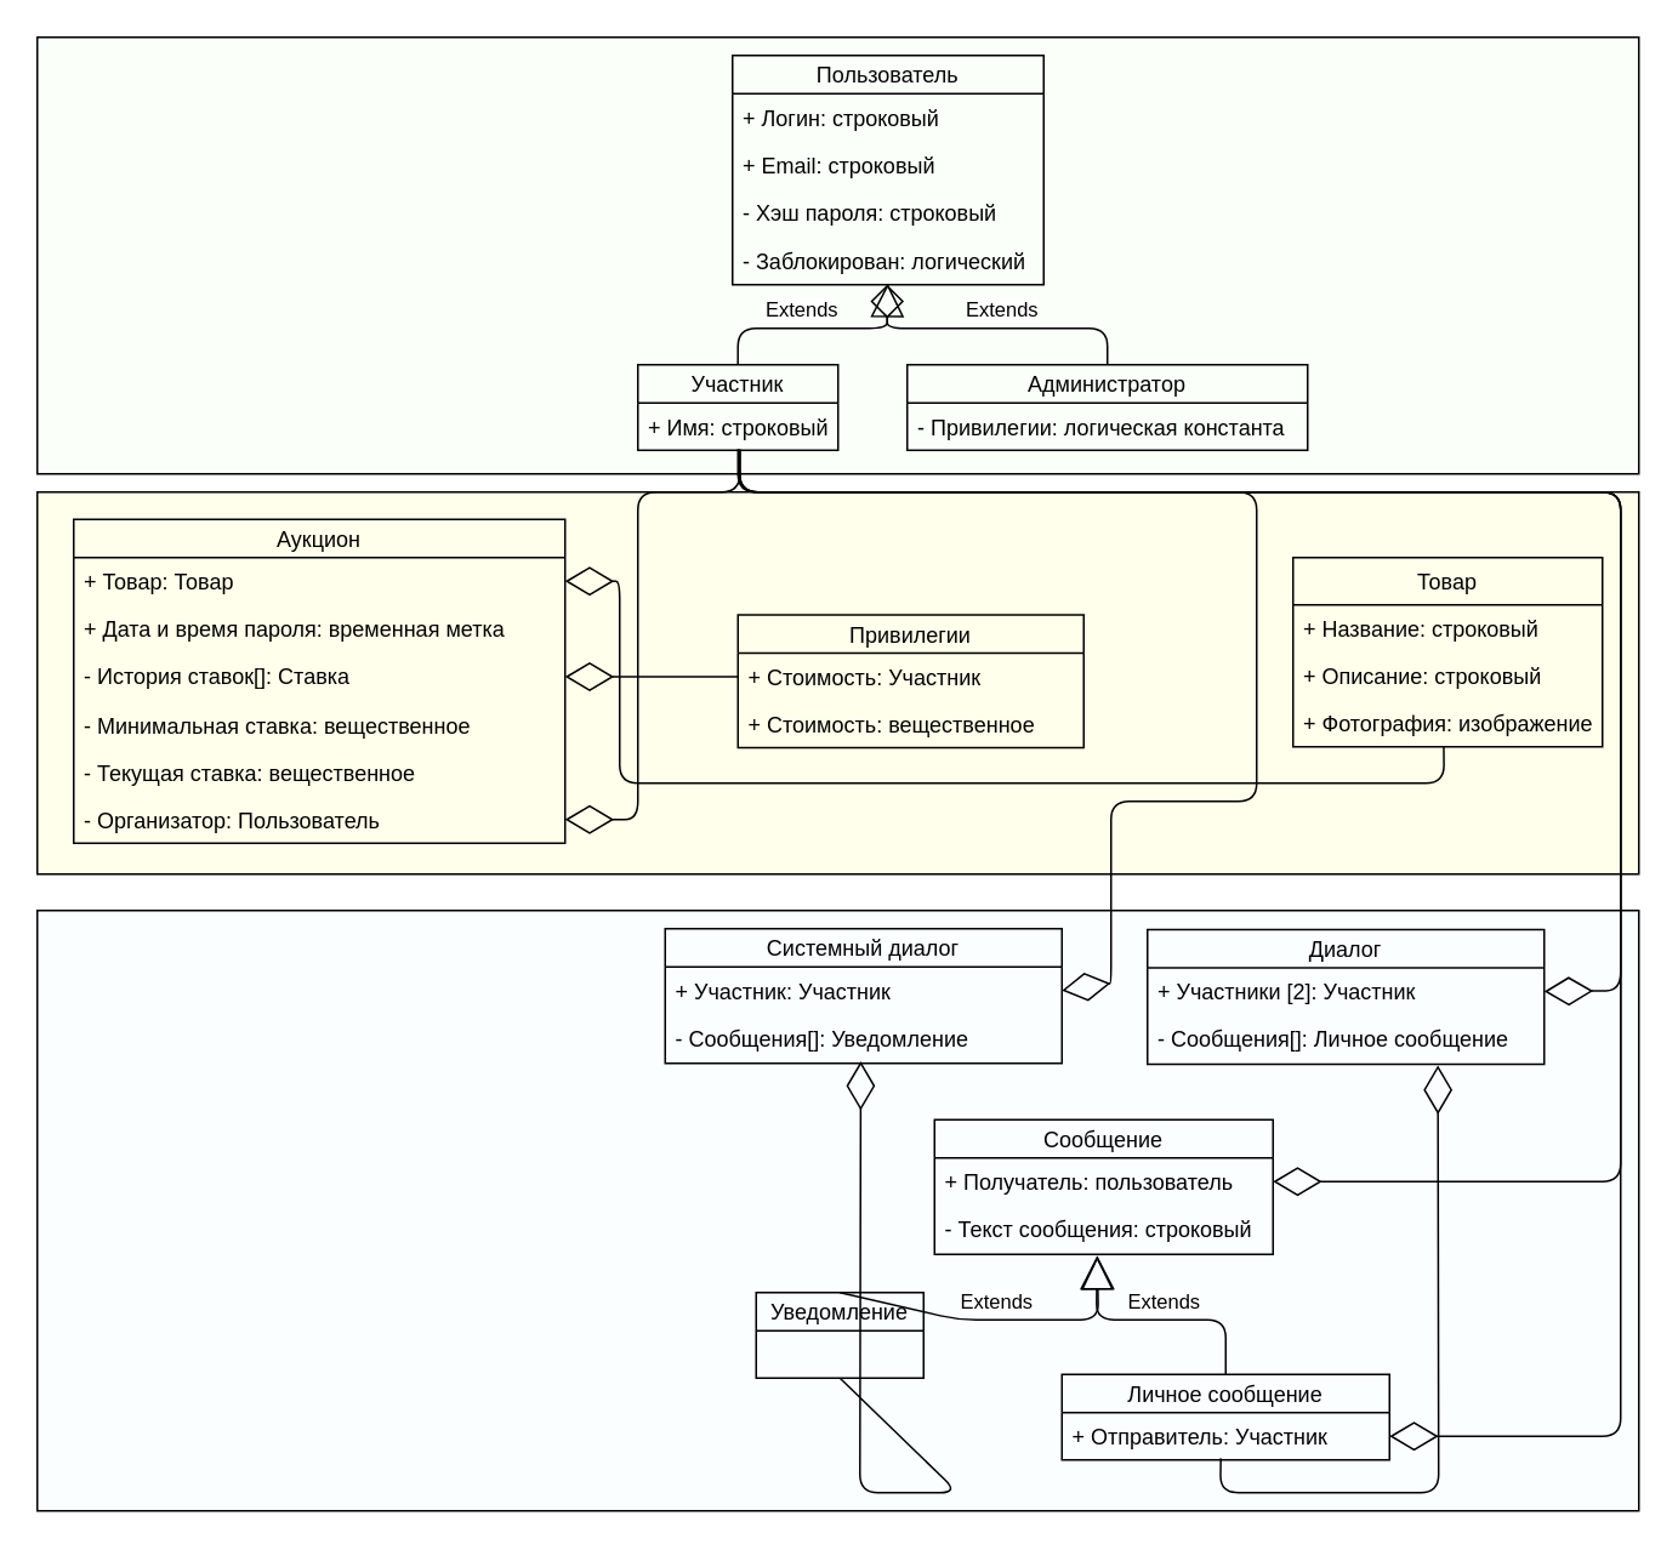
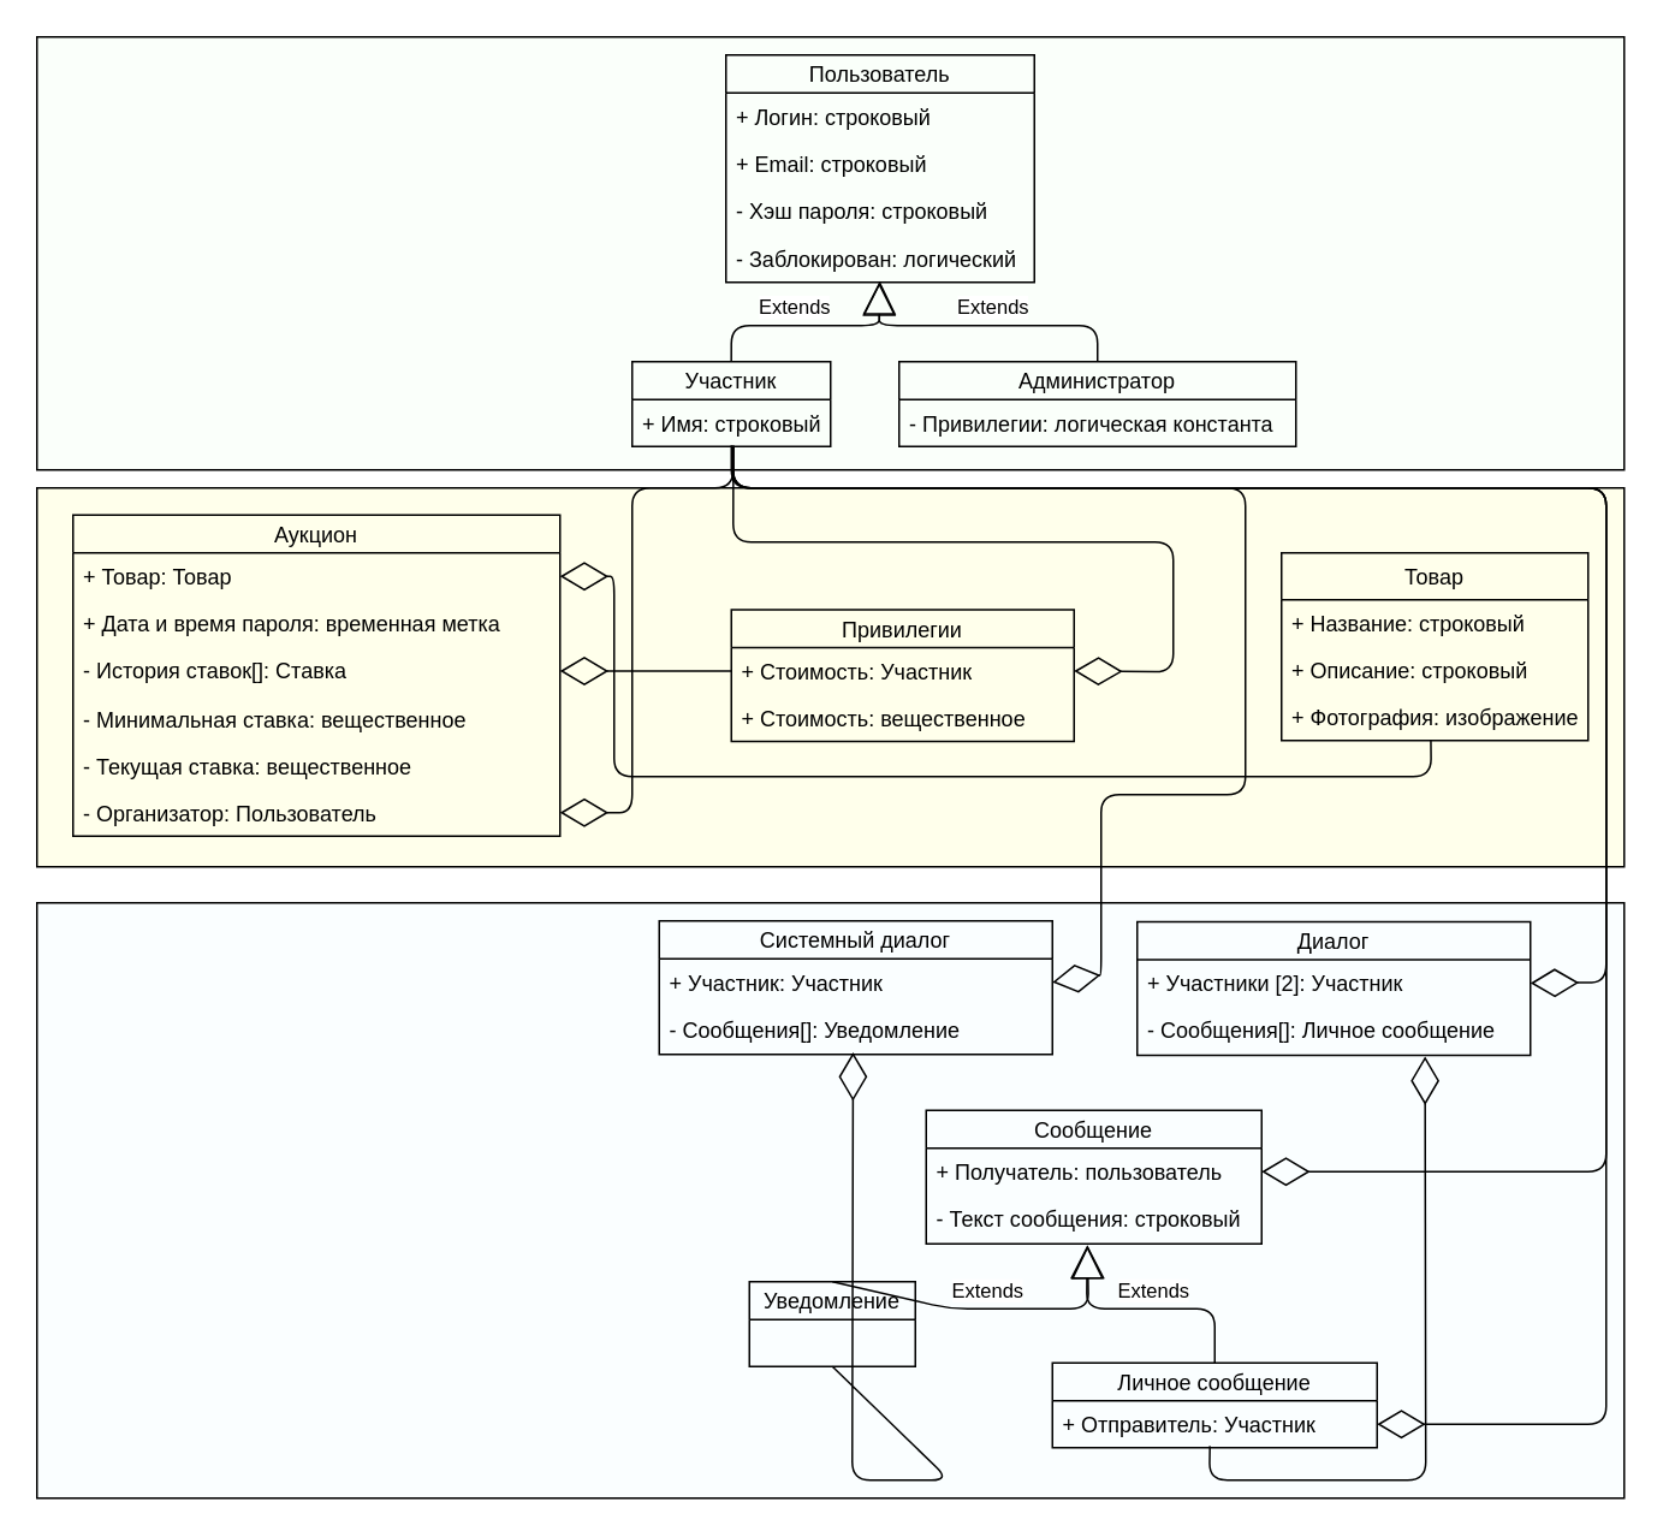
  <mxCell id="0" />
  <mxCell id="1" parent="0" />
  <mxCell id="2" value="" style="rounded=0;whiteSpace=wrap;html=1;fillColor=#FAFFFA;" vertex="1" parent="1"><mxGeometry x="20" y="20" width="880" height="240" as="geometry" /></mxCell>
  <mxCell id="3" value="" style="rounded=0;whiteSpace=wrap;html=1;fillColor=#FFFFEB;" vertex="1" parent="1"><mxGeometry x="20" y="270" width="880" height="210" as="geometry" /></mxCell>
  <mxCell id="4" value="" style="rounded=0;whiteSpace=wrap;html=1;fillColor=#FAFEFF;" vertex="1" parent="1"><mxGeometry x="20" y="500" width="880" height="330" as="geometry" /></mxCell>
  <mxCell id="5" value="Товар" style="swimlane;fontStyle=0;childLayout=stackLayout;horizontal=1;startSize=26;fillColor=none;horizontalStack=0;resizeParent=1;resizeParentMax=0;resizeLast=0;collapsible=1;marginBottom=0;" parent="1" vertex="1"><mxGeometry x="710" y="306" width="170" height="104" as="geometry"><mxRectangle x="160" y="330" width="90" height="26" as="alternateBounds" /></mxGeometry></mxCell>
  <mxCell id="6" value="+ Название: строковый" style="text;strokeColor=none;fillColor=none;align=left;verticalAlign=top;spacingLeft=4;spacingRight=4;overflow=hidden;rotatable=0;points=[[0,0.5],[1,0.5]];portConstraint=eastwest;" parent="5" vertex="1"><mxGeometry y="26" width="170" height="26" as="geometry" /></mxCell>
  <mxCell id="7" value="+ Описание: строковый" style="text;strokeColor=none;fillColor=none;align=left;verticalAlign=top;spacingLeft=4;spacingRight=4;overflow=hidden;rotatable=0;points=[[0,0.5],[1,0.5]];portConstraint=eastwest;" parent="5" vertex="1"><mxGeometry y="52" width="170" height="26" as="geometry" /></mxCell>
  <mxCell id="8" value="+ Фотография: изображение" style="text;strokeColor=none;fillColor=none;align=left;verticalAlign=top;spacingLeft=4;spacingRight=4;overflow=hidden;rotatable=0;points=[[0,0.5],[1,0.5]];portConstraint=eastwest;" parent="5" vertex="1"><mxGeometry y="78" width="170" height="26" as="geometry" /></mxCell>
  <mxCell id="9" value="Пользователь" style="swimlane;fontStyle=0;childLayout=stackLayout;horizontal=1;startSize=21;fillColor=none;horizontalStack=0;resizeParent=1;resizeParentMax=0;resizeLast=0;collapsible=1;marginBottom=0;" parent="1" vertex="1"><mxGeometry x="402" y="30" width="171" height="126" as="geometry"><mxRectangle x="160" y="330" width="90" height="26" as="alternateBounds" /></mxGeometry></mxCell>
  <mxCell id="10" value="+ Логин: строковый" style="text;strokeColor=none;fillColor=none;align=left;verticalAlign=top;spacingLeft=4;spacingRight=4;overflow=hidden;rotatable=0;points=[[0,0.5],[1,0.5]];portConstraint=eastwest;" vertex="1" parent="9"><mxGeometry y="21" width="171" height="26" as="geometry" /></mxCell>
  <mxCell id="11" value="+ Email: строковый" style="text;strokeColor=none;fillColor=none;align=left;verticalAlign=top;spacingLeft=4;spacingRight=4;overflow=hidden;rotatable=0;points=[[0,0.5],[1,0.5]];portConstraint=eastwest;" parent="9" vertex="1"><mxGeometry y="47" width="171" height="26" as="geometry" /></mxCell>
  <mxCell id="12" value="- Хэш пароля: строковый" style="text;strokeColor=none;fillColor=none;align=left;verticalAlign=top;spacingLeft=4;spacingRight=4;overflow=hidden;rotatable=0;points=[[0,0.5],[1,0.5]];portConstraint=eastwest;" parent="9" vertex="1"><mxGeometry y="73" width="171" height="27" as="geometry" /></mxCell>
  <mxCell id="13" value="- Заблокирован: логический" style="text;strokeColor=none;fillColor=none;align=left;verticalAlign=top;spacingLeft=4;spacingRight=4;overflow=hidden;rotatable=0;points=[[0,0.5],[1,0.5]];portConstraint=eastwest;" parent="9" vertex="1"><mxGeometry y="100" width="171" height="26" as="geometry" /></mxCell>
  <mxCell id="14" value="Личное сообщение" style="swimlane;fontStyle=0;childLayout=stackLayout;horizontal=1;startSize=21;fillColor=none;horizontalStack=0;resizeParent=1;resizeParentMax=0;resizeLast=0;collapsible=1;marginBottom=0;" parent="1" vertex="1"><mxGeometry x="583" y="755" width="180" height="47" as="geometry"><mxRectangle x="160" y="330" width="90" height="26" as="alternateBounds" /></mxGeometry></mxCell>
  <mxCell id="15" value="+ Отправитель: Участник" style="text;strokeColor=none;fillColor=none;align=left;verticalAlign=top;spacingLeft=4;spacingRight=4;overflow=hidden;rotatable=0;points=[[0,0.5],[1,0.5]];portConstraint=eastwest;" parent="14" vertex="1"><mxGeometry y="21" width="180" height="26" as="geometry" /></mxCell>
  <mxCell id="16" value="Сообщение" style="swimlane;fontStyle=0;childLayout=stackLayout;horizontal=1;startSize=21;fillColor=none;horizontalStack=0;resizeParent=1;resizeParentMax=0;resizeLast=0;collapsible=1;marginBottom=0;" parent="1" vertex="1"><mxGeometry x="513" y="615" width="186" height="74" as="geometry"><mxRectangle x="160" y="330" width="90" height="26" as="alternateBounds" /></mxGeometry></mxCell>
  <mxCell id="17" value="+ Получатель: пользователь" style="text;strokeColor=none;fillColor=none;align=left;verticalAlign=top;spacingLeft=4;spacingRight=4;overflow=hidden;rotatable=0;points=[[0,0.5],[1,0.5]];portConstraint=eastwest;" parent="16" vertex="1"><mxGeometry y="21" width="186" height="26" as="geometry" /></mxCell>
  <mxCell id="18" value="- Текст сообщения: строковый" style="text;strokeColor=none;fillColor=none;align=left;verticalAlign=top;spacingLeft=4;spacingRight=4;overflow=hidden;rotatable=0;points=[[0,0.5],[1,0.5]];portConstraint=eastwest;" parent="16" vertex="1"><mxGeometry y="47" width="186" height="27" as="geometry" /></mxCell>
  <mxCell id="19" value="Уведомление" style="swimlane;fontStyle=0;childLayout=stackLayout;horizontal=1;startSize=21;fillColor=none;horizontalStack=0;resizeParent=1;resizeParentMax=0;resizeLast=0;collapsible=1;marginBottom=0;" parent="1" vertex="1"><mxGeometry x="415" y="710" width="92" height="47" as="geometry"><mxRectangle x="160" y="330" width="90" height="26" as="alternateBounds" /></mxGeometry></mxCell>
  <mxCell id="20" value="Диалог" style="swimlane;fontStyle=0;childLayout=stackLayout;horizontal=1;startSize=21;fillColor=none;horizontalStack=0;resizeParent=1;resizeParentMax=0;resizeLast=0;collapsible=1;marginBottom=0;" parent="1" vertex="1"><mxGeometry x="630" y="510.5" width="218" height="74" as="geometry"><mxRectangle x="160" y="330" width="90" height="26" as="alternateBounds" /></mxGeometry></mxCell>
  <mxCell id="21" value="+ Участники [2]: Участник" style="text;strokeColor=none;fillColor=none;align=left;verticalAlign=top;spacingLeft=4;spacingRight=4;overflow=hidden;rotatable=0;points=[[0,0.5],[1,0.5]];portConstraint=eastwest;" parent="20" vertex="1"><mxGeometry y="21" width="218" height="26" as="geometry" /></mxCell>
  <mxCell id="22" value="- Сообщения[]: Личное сообщение" style="text;strokeColor=none;fillColor=none;align=left;verticalAlign=top;spacingLeft=4;spacingRight=4;overflow=hidden;rotatable=0;points=[[0,0.5],[1,0.5]];portConstraint=eastwest;" parent="20" vertex="1"><mxGeometry y="47" width="218" height="27" as="geometry" /></mxCell>
  <mxCell id="23" value="Системный диалог" style="swimlane;fontStyle=0;childLayout=stackLayout;horizontal=1;startSize=21;fillColor=none;horizontalStack=0;resizeParent=1;resizeParentMax=0;resizeLast=0;collapsible=1;marginBottom=0;" parent="1" vertex="1"><mxGeometry x="365" y="510" width="218" height="74" as="geometry"><mxRectangle x="160" y="330" width="90" height="26" as="alternateBounds" /></mxGeometry></mxCell>
  <mxCell id="24" value="+ Участник: Участник" style="text;strokeColor=none;fillColor=none;align=left;verticalAlign=top;spacingLeft=4;spacingRight=4;overflow=hidden;rotatable=0;points=[[0,0.5],[1,0.5]];portConstraint=eastwest;" parent="23" vertex="1"><mxGeometry y="21" width="218" height="26" as="geometry" /></mxCell>
  <mxCell id="25" value="- Сообщения[]: Уведомление" style="text;strokeColor=none;fillColor=none;align=left;verticalAlign=top;spacingLeft=4;spacingRight=4;overflow=hidden;rotatable=0;points=[[0,0.5],[1,0.5]];portConstraint=eastwest;" parent="23" vertex="1"><mxGeometry y="47" width="218" height="27" as="geometry" /></mxCell>
  <mxCell id="26" value="Аукцион" style="swimlane;fontStyle=0;childLayout=stackLayout;horizontal=1;startSize=21;fillColor=none;horizontalStack=0;resizeParent=1;resizeParentMax=0;resizeLast=0;collapsible=1;marginBottom=0;" parent="1" vertex="1"><mxGeometry x="40" y="285" width="270" height="178" as="geometry"><mxRectangle x="160" y="330" width="90" height="26" as="alternateBounds" /></mxGeometry></mxCell>
  <mxCell id="27" value="+ Товар: Товар" style="text;strokeColor=none;fillColor=none;align=left;verticalAlign=top;spacingLeft=4;spacingRight=4;overflow=hidden;rotatable=0;points=[[0,0.5],[1,0.5]];portConstraint=eastwest;" parent="26" vertex="1"><mxGeometry y="21" width="270" height="26" as="geometry" /></mxCell>
  <mxCell id="28" value="+ Дата и время пароля: временная метка" style="text;strokeColor=none;fillColor=none;align=left;verticalAlign=top;spacingLeft=4;spacingRight=4;overflow=hidden;rotatable=0;points=[[0,0.5],[1,0.5]];portConstraint=eastwest;" parent="26" vertex="1"><mxGeometry y="47" width="270" height="26" as="geometry" /></mxCell>
  <mxCell id="29" value="- История ставок[]: Ставка" style="text;strokeColor=none;fillColor=none;align=left;verticalAlign=top;spacingLeft=4;spacingRight=4;overflow=hidden;rotatable=0;points=[[0,0.5],[1,0.5]];portConstraint=eastwest;" parent="26" vertex="1"><mxGeometry y="73" width="270" height="27" as="geometry" /></mxCell>
  <mxCell id="30" value="- Минимальная ставка: вещественное" style="text;strokeColor=none;fillColor=none;align=left;verticalAlign=top;spacingLeft=4;spacingRight=4;overflow=hidden;rotatable=0;points=[[0,0.5],[1,0.5]];portConstraint=eastwest;" parent="26" vertex="1"><mxGeometry y="100" width="270" height="26" as="geometry" /></mxCell>
  <mxCell id="31" value="- Текущая ставка: вещественное" style="text;strokeColor=none;fillColor=none;align=left;verticalAlign=top;spacingLeft=4;spacingRight=4;overflow=hidden;rotatable=0;points=[[0,0.5],[1,0.5]];portConstraint=eastwest;" parent="26" vertex="1"><mxGeometry y="126" width="270" height="26" as="geometry" /></mxCell>
  <mxCell id="32" value="- Организатор: Пользователь" style="text;strokeColor=none;fillColor=none;align=left;verticalAlign=top;spacingLeft=4;spacingRight=4;overflow=hidden;rotatable=0;points=[[0,0.5],[1,0.5]];portConstraint=eastwest;" parent="26" vertex="1"><mxGeometry y="152" width="270" height="26" as="geometry" /></mxCell>
  <mxCell id="33" value="Привилегии" style="swimlane;fontStyle=0;childLayout=stackLayout;horizontal=1;startSize=21;fillColor=none;horizontalStack=0;resizeParent=1;resizeParentMax=0;resizeLast=0;collapsible=1;marginBottom=0;" parent="1" vertex="1"><mxGeometry x="405" y="337.5" width="190" height="73" as="geometry"><mxRectangle x="160" y="330" width="90" height="26" as="alternateBounds" /></mxGeometry></mxCell>
  <mxCell id="34" value="+ Стоимость: Участник" style="text;strokeColor=none;fillColor=none;align=left;verticalAlign=top;spacingLeft=4;spacingRight=4;overflow=hidden;rotatable=0;points=[[0,0.5],[1,0.5]];portConstraint=eastwest;" parent="33" vertex="1"><mxGeometry y="21" width="190" height="26" as="geometry" /></mxCell>
  <mxCell id="35" value="+ Стоимость: вещественное" style="text;strokeColor=none;fillColor=none;align=left;verticalAlign=top;spacingLeft=4;spacingRight=4;overflow=hidden;rotatable=0;points=[[0,0.5],[1,0.5]];portConstraint=eastwest;" parent="33" vertex="1"><mxGeometry y="47" width="190" height="26" as="geometry" /></mxCell>
  <mxCell id="36" value="Участник" style="swimlane;fontStyle=0;childLayout=stackLayout;horizontal=1;startSize=21;fillColor=none;horizontalStack=0;resizeParent=1;resizeParentMax=0;resizeLast=0;collapsible=1;marginBottom=0;" vertex="1" parent="1"><mxGeometry x="350" y="200" width="110" height="47" as="geometry"><mxRectangle x="160" y="330" width="90" height="26" as="alternateBounds" /></mxGeometry></mxCell>
  <mxCell id="37" value="+ Имя: строковый" style="text;strokeColor=none;fillColor=none;align=left;verticalAlign=top;spacingLeft=4;spacingRight=4;overflow=hidden;rotatable=0;points=[[0,0.5],[1,0.5]];portConstraint=eastwest;" vertex="1" parent="36"><mxGeometry y="21" width="110" height="26" as="geometry" /></mxCell>
  <mxCell id="38" value="Администратор" style="swimlane;fontStyle=0;childLayout=stackLayout;horizontal=1;startSize=21;fillColor=none;horizontalStack=0;resizeParent=1;resizeParentMax=0;resizeLast=0;collapsible=1;marginBottom=0;" vertex="1" parent="1"><mxGeometry x="498" y="200" width="220" height="47" as="geometry"><mxRectangle x="160" y="330" width="90" height="26" as="alternateBounds" /></mxGeometry></mxCell>
  <mxCell id="39" value="- Привилегии: логическая константа" style="text;strokeColor=none;fillColor=none;align=left;verticalAlign=top;spacingLeft=4;spacingRight=4;overflow=hidden;rotatable=0;points=[[0,0.5],[1,0.5]];portConstraint=eastwest;" vertex="1" parent="38"><mxGeometry y="21" width="220" height="26" as="geometry" /></mxCell>
  <mxCell id="40" value="Extends" style="endArrow=block;endSize=16;endFill=0;html=1;exitX=0.5;exitY=0;exitDx=0;exitDy=0;entryX=0.499;entryY=0.973;entryDx=0;entryDy=0;entryPerimeter=0;" edge="1" parent="1"><mxGeometry x="-0.132" y="10" width="160" relative="1" as="geometry"><mxPoint x="404.953" y="199.953" as="sourcePoint" /><mxPoint x="487.279" y="155.302" as="targetPoint" /><Array as="points"><mxPoint x="405" y="180" /><mxPoint x="440" y="180" /><mxPoint x="487" y="180" /></Array><mxPoint as="offset" /></mxGeometry></mxCell>
- <mxCell id="41" value="Extends" style="endArrow=diamond;endSize=16;endFill=0;html=1;exitX=0.5;exitY=0;exitDx=0;exitDy=0;entryX=0.497;entryY=1;entryDx=0;entryDy=0;entryPerimeter=0;" edge="1" parent="1" source="38" target="13"><mxGeometry x="-0.055" y="-10" width="160" relative="1" as="geometry"><mxPoint x="619.953" y="187.453" as="sourcePoint" /><mxPoint x="702.279" y="142.802" as="targetPoint" /><Array as="points"><mxPoint x="608" y="180" /><mxPoint x="560" y="180" /><mxPoint x="487" y="180" /></Array><mxPoint as="offset" /></mxGeometry></mxCell>
+ <mxCell id="41" value="Extends" style="endArrow=block;endSize=16;endFill=0;html=1;exitX=0.5;exitY=0;exitDx=0;exitDy=0;entryX=0.497;entryY=1;entryDx=0;entryDy=0;entryPerimeter=0;" edge="1" parent="1" source="38" target="13"><mxGeometry x="-0.055" y="-10" width="160" relative="1" as="geometry"><mxPoint x="619.953" y="187.453" as="sourcePoint" /><mxPoint x="702.279" y="142.802" as="targetPoint" /><Array as="points"><mxPoint x="608" y="180" /><mxPoint x="560" y="180" /><mxPoint x="487" y="180" /></Array><mxPoint as="offset" /></mxGeometry></mxCell>
  <mxCell id="42" value="Extends" style="endArrow=block;endSize=16;endFill=0;html=1;exitX=0.5;exitY=0;exitDx=0;exitDy=0;entryX=0.48;entryY=1.031;entryDx=0;entryDy=0;entryPerimeter=0;" edge="1" parent="1" source="14" target="18"><mxGeometry x="-0.055" y="-10" width="160" relative="1" as="geometry"><mxPoint x="940.952" y="748.643" as="sourcePoint" /><mxPoint x="820" y="704.357" as="targetPoint" /><Array as="points"><mxPoint x="673" y="725" /><mxPoint x="602" y="725" /></Array><mxPoint as="offset" /></mxGeometry></mxCell>
  <mxCell id="43" value="Extends" style="endArrow=block;endSize=16;endFill=0;html=1;exitX=0.5;exitY=0;exitDx=0;exitDy=0;entryX=0.481;entryY=1.031;entryDx=0;entryDy=0;entryPerimeter=0;" edge="1" parent="1" source="19" target="18"><mxGeometry x="-0.011" y="10" width="160" relative="1" as="geometry"><mxPoint x="540.5" y="755" as="sourcePoint" /><mxPoint x="470.167" y="689.333" as="targetPoint" /><Array as="points"><mxPoint x="526" y="725" /><mxPoint x="603" y="725" /></Array><mxPoint as="offset" /></mxGeometry></mxCell>
  <mxCell id="44" value="" style="endArrow=diamondThin;endFill=0;endSize=24;html=1;entryX=0.493;entryY=0.958;entryDx=0;entryDy=0;entryPerimeter=0;exitX=0.5;exitY=1;exitDx=0;exitDy=0;" edge="1" parent="1" source="19" target="25"><mxGeometry width="160" relative="1" as="geometry"><mxPoint x="290" y="750" as="sourcePoint" /><mxPoint x="250" y="690" as="targetPoint" /><Array as="points"><mxPoint x="526" y="820" /><mxPoint x="472" y="820" /></Array></mxGeometry></mxCell>
  <mxCell id="45" value="" style="endArrow=diamondThin;endFill=0;endSize=24;html=1;entryX=0.732;entryY=1.024;entryDx=0;entryDy=0;entryPerimeter=0;exitX=0.485;exitY=0.965;exitDx=0;exitDy=0;exitPerimeter=0;" edge="1" parent="1" source="15" target="22"><mxGeometry width="160" relative="1" as="geometry"><mxPoint x="914.048" y="809.048" as="sourcePoint" /><mxPoint x="860.238" y="590" as="targetPoint" /><Array as="points"><mxPoint x="670" y="820" /><mxPoint x="790" y="820" /></Array></mxGeometry></mxCell>
  <mxCell id="46" value="" style="endArrow=diamondThin;endFill=0;endSize=24;html=1;exitX=0.51;exitY=1.011;exitDx=0;exitDy=0;exitPerimeter=0;entryX=1;entryY=0.5;entryDx=0;entryDy=0;" edge="1" parent="1" source="37" target="32"><mxGeometry width="160" relative="1" as="geometry"><mxPoint x="390" y="420" as="sourcePoint" /><mxPoint x="700" y="340" as="targetPoint" /><Array as="points"><mxPoint x="406" y="270" /><mxPoint x="350" y="270" /><mxPoint x="350" y="450" /></Array></mxGeometry></mxCell>
+ <mxCell id="47" value="" style="endArrow=diamondThin;endFill=0;endSize=24;html=1;exitX=0.51;exitY=0.993;exitDx=0;exitDy=0;exitPerimeter=0;entryX=1;entryY=0.5;entryDx=0;entryDy=0;" edge="1" parent="1" source="37" target="34"><mxGeometry width="160" relative="1" as="geometry"><mxPoint x="670" y="350" as="sourcePoint" /><mxPoint x="830" y="350" as="targetPoint" /><Array as="points"><mxPoint x="406" y="300" /><mxPoint x="650" y="300" /><mxPoint x="650" y="372" /></Array></mxGeometry></mxCell>
  <mxCell id="48" value="" style="endArrow=diamondThin;endFill=0;endSize=24;html=1;exitX=0;exitY=0.5;exitDx=0;exitDy=0;entryX=1;entryY=0.5;entryDx=0;entryDy=0;" edge="1" parent="1" source="34" target="29"><mxGeometry width="160" relative="1" as="geometry"><mxPoint x="560" y="420" as="sourcePoint" /><mxPoint x="720" y="420" as="targetPoint" /></mxGeometry></mxCell>
  <mxCell id="49" value="" style="endArrow=diamondThin;endFill=0;endSize=24;html=1;exitX=0.487;exitY=0.989;exitDx=0;exitDy=0;exitPerimeter=0;entryX=1;entryY=0.5;entryDx=0;entryDy=0;" edge="1" parent="1" source="8" target="27"><mxGeometry width="160" relative="1" as="geometry"><mxPoint x="190" y="260" as="sourcePoint" /><mxPoint x="350" y="260" as="targetPoint" /><Array as="points"><mxPoint x="793" y="430" /><mxPoint x="340" y="430" /><mxPoint x="340" y="319" /></Array></mxGeometry></mxCell>
  <mxCell id="50" value="" style="endArrow=diamondThin;endFill=0;endSize=24;html=1;exitX=0.51;exitY=0.973;exitDx=0;exitDy=0;exitPerimeter=0;entryX=1;entryY=0.5;entryDx=0;entryDy=0;" edge="1" parent="1" source="37" target="24"><mxGeometry width="160" relative="1" as="geometry"><mxPoint x="150" y="570" as="sourcePoint" /><mxPoint x="310" y="570" as="targetPoint" /><Array as="points"><mxPoint x="406" y="270" /><mxPoint x="690" y="270" /><mxPoint x="690" y="440" /><mxPoint x="610" y="440" /><mxPoint x="610" y="540" /></Array></mxGeometry></mxCell>
  <mxCell id="51" value="" style="endArrow=diamondThin;endFill=0;endSize=24;html=1;exitX=0.505;exitY=1.038;exitDx=0;exitDy=0;exitPerimeter=0;entryX=1;entryY=0.5;entryDx=0;entryDy=0;" edge="1" parent="1" source="37" target="21"><mxGeometry width="160" relative="1" as="geometry"><mxPoint x="830" y="350" as="sourcePoint" /><mxPoint x="990" y="350" as="targetPoint" /><Array as="points"><mxPoint x="406" y="270" /><mxPoint x="890" y="270" /><mxPoint x="890" y="544" /></Array></mxGeometry></mxCell>
  <mxCell id="52" value="" style="endArrow=diamondThin;endFill=0;endSize=24;html=1;entryX=1;entryY=0.5;entryDx=0;entryDy=0;exitX=0.5;exitY=0.973;exitDx=0;exitDy=0;exitPerimeter=0;" edge="1" parent="1" source="37" target="15"><mxGeometry width="160" relative="1" as="geometry"><mxPoint x="920" y="590" as="sourcePoint" /><mxPoint x="1000" y="690" as="targetPoint" /><Array as="points"><mxPoint x="405" y="270" /><mxPoint x="890" y="270" /><mxPoint x="890" y="789" /></Array></mxGeometry></mxCell>
  <mxCell id="53" value="" style="endArrow=diamondThin;endFill=0;endSize=24;html=1;entryX=1;entryY=0.5;entryDx=0;entryDy=0;exitX=0.505;exitY=1.038;exitDx=0;exitDy=0;exitPerimeter=0;" edge="1" parent="1" source="37" target="17"><mxGeometry width="160" relative="1" as="geometry"><mxPoint x="920" y="530" as="sourcePoint" /><mxPoint x="1080" y="530" as="targetPoint" /><Array as="points"><mxPoint x="406" y="270" /><mxPoint x="890" y="270" /><mxPoint x="890" y="649" /></Array></mxGeometry></mxCell>
